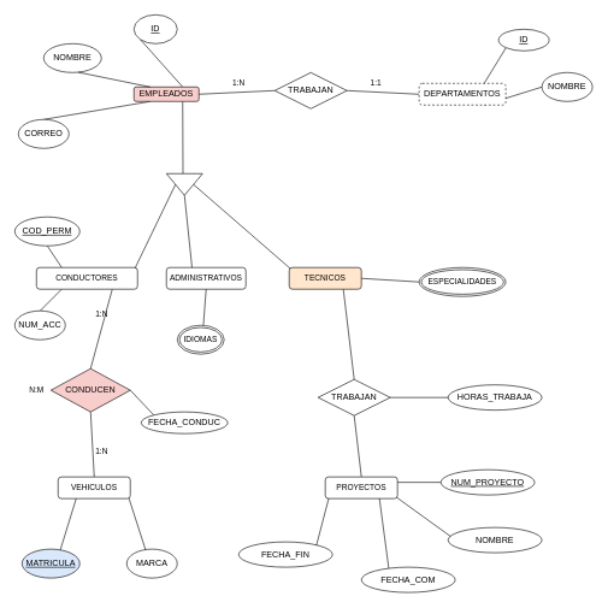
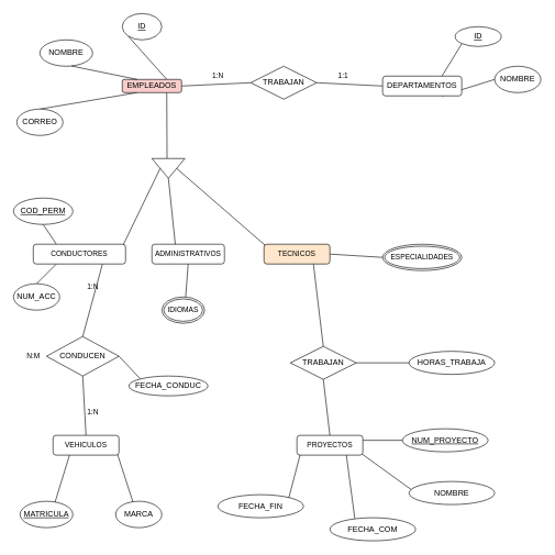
  <mxCell id="0" />
  <mxCell id="1" parent="0" />
  <mxCell id="2" style="edgeStyle=none;shape=connector;rounded=0;orthogonalLoop=1;jettySize=auto;html=1;exitX=1;exitY=0.5;exitDx=0;exitDy=0;entryX=0;entryY=0.5;entryDx=0;entryDy=0;labelBackgroundColor=default;strokeColor=default;align=center;verticalAlign=middle;fontFamily=Helvetica;fontSize=11;fontColor=default;startArrow=none;startFill=0;endArrow=none;endFill=0;" edge="1" parent="1" source="6" target="8"><mxGeometry relative="1" as="geometry" /></mxCell>
  <mxCell id="3" style="edgeStyle=none;shape=connector;rounded=0;orthogonalLoop=1;jettySize=auto;html=1;exitX=0.75;exitY=0;exitDx=0;exitDy=0;entryX=0;entryY=1;entryDx=0;entryDy=0;labelBackgroundColor=default;strokeColor=default;align=center;verticalAlign=middle;fontFamily=Helvetica;fontSize=11;fontColor=default;startArrow=none;startFill=0;endArrow=none;endFill=0;" edge="1" parent="1" source="6" target="15"><mxGeometry relative="1" as="geometry" /></mxCell>
  <mxCell id="4" style="edgeStyle=none;shape=connector;rounded=0;orthogonalLoop=1;jettySize=auto;html=1;exitX=0.25;exitY=1;exitDx=0;exitDy=0;entryX=0.5;entryY=0;entryDx=0;entryDy=0;labelBackgroundColor=default;strokeColor=default;align=center;verticalAlign=middle;fontFamily=Helvetica;fontSize=11;fontColor=default;startArrow=none;startFill=0;endArrow=none;endFill=0;" edge="1" parent="1" source="6" target="13"><mxGeometry relative="1" as="geometry" /></mxCell>
  <mxCell id="5" style="edgeStyle=none;shape=connector;rounded=0;orthogonalLoop=1;jettySize=auto;html=1;exitX=0.75;exitY=1;exitDx=0;exitDy=0;labelBackgroundColor=default;strokeColor=default;align=center;verticalAlign=middle;fontFamily=Helvetica;fontSize=11;fontColor=default;startArrow=none;startFill=0;endArrow=none;endFill=0;entryX=0.002;entryY=0.541;entryDx=0;entryDy=0;entryPerimeter=0;" edge="1" parent="1" source="6" target="22"><mxGeometry relative="1" as="geometry"><mxPoint x="260" y="210" as="targetPoint" /></mxGeometry></mxCell>
  <mxCell id="6" value="EMPLEADOS" style="rounded=1;whiteSpace=wrap;html=1;fillColor=#f8cecc;" vertex="1" parent="1"><mxGeometry x="185" y="120" width="90" height="20" as="geometry" /></mxCell>
  <mxCell id="7" style="edgeStyle=none;shape=connector;rounded=0;orthogonalLoop=1;jettySize=auto;html=1;exitX=1;exitY=0.5;exitDx=0;exitDy=0;entryX=0;entryY=0.5;entryDx=0;entryDy=0;labelBackgroundColor=default;strokeColor=default;align=center;verticalAlign=middle;fontFamily=Helvetica;fontSize=11;fontColor=default;startArrow=none;startFill=0;endArrow=none;endFill=0;" edge="1" parent="1" source="8" target="10"><mxGeometry relative="1" as="geometry" /></mxCell>
  <mxCell id="8" value="TRABAJAN" style="rhombus;whiteSpace=wrap;html=1;" vertex="1" parent="1"><mxGeometry x="380" y="100" width="100" height="50" as="geometry" /></mxCell>
  <mxCell id="9" style="rounded=0;orthogonalLoop=1;jettySize=auto;html=1;exitX=0.75;exitY=1;exitDx=0;exitDy=0;entryX=0;entryY=0.5;entryDx=0;entryDy=0;startArrow=none;startFill=0;endArrow=none;endFill=0;" edge="1" parent="1" source="10" target="14"><mxGeometry relative="1" as="geometry" /></mxCell>
- <mxCell id="10" value="DEPARTAMENTOS" style="rounded=1;whiteSpace=wrap;html=1;dashed=1;" vertex="1" parent="1"><mxGeometry x="580" y="115" width="120" height="30" as="geometry" /></mxCell>
+ <mxCell id="10" value="DEPARTAMENTOS" style="rounded=1;whiteSpace=wrap;html=1;" vertex="1" parent="1"><mxGeometry x="580" y="115" width="120" height="30" as="geometry" /></mxCell>
  <mxCell id="11" style="edgeStyle=none;shape=connector;rounded=0;orthogonalLoop=1;jettySize=auto;html=1;exitX=0;exitY=1;exitDx=0;exitDy=0;entryX=0.75;entryY=0;entryDx=0;entryDy=0;labelBackgroundColor=default;strokeColor=default;align=center;verticalAlign=middle;fontFamily=Helvetica;fontSize=11;fontColor=default;startArrow=none;startFill=0;endArrow=none;endFill=0;" edge="1" parent="1" source="12" target="10"><mxGeometry relative="1" as="geometry" /></mxCell>
  <mxCell id="12" value="&lt;u&gt;ID&lt;/u&gt;" style="ellipse;whiteSpace=wrap;html=1;" vertex="1" parent="1"><mxGeometry x="690" y="40" width="70" height="30" as="geometry" /></mxCell>
  <mxCell id="13" value="CORREO" style="ellipse;whiteSpace=wrap;html=1;" vertex="1" parent="1"><mxGeometry x="25" y="165" width="70" height="40" as="geometry" /></mxCell>
  <mxCell id="14" value="NOMBRE" style="ellipse;whiteSpace=wrap;html=1;" vertex="1" parent="1"><mxGeometry x="750" y="100" width="70" height="40" as="geometry" /></mxCell>
  <mxCell id="15" value="&lt;u&gt;ID&lt;/u&gt;" style="ellipse;whiteSpace=wrap;html=1;" vertex="1" parent="1"><mxGeometry x="185" y="20" width="60" height="40" as="geometry" /></mxCell>
  <mxCell id="16" value="NOMBRE" style="ellipse;whiteSpace=wrap;html=1;" vertex="1" parent="1"><mxGeometry x="60" y="60" width="80" height="40" as="geometry" /></mxCell>
  <mxCell id="17" style="edgeStyle=none;shape=connector;rounded=0;orthogonalLoop=1;jettySize=auto;html=1;exitX=1;exitY=0;exitDx=0;exitDy=0;labelBackgroundColor=default;strokeColor=default;align=center;verticalAlign=middle;fontFamily=Helvetica;fontSize=11;fontColor=default;startArrow=none;startFill=0;endArrow=none;endFill=0;" edge="1" parent="1" source="6" target="6"><mxGeometry relative="1" as="geometry" /></mxCell>
  <mxCell id="18" style="edgeStyle=none;shape=connector;rounded=0;orthogonalLoop=1;jettySize=auto;html=1;exitX=0.25;exitY=0;exitDx=0;exitDy=0;entryX=0.6;entryY=0.991;entryDx=0;entryDy=0;entryPerimeter=0;labelBackgroundColor=default;strokeColor=default;align=center;verticalAlign=middle;fontFamily=Helvetica;fontSize=11;fontColor=default;startArrow=none;startFill=0;endArrow=none;endFill=0;" edge="1" parent="1" source="6" target="16"><mxGeometry relative="1" as="geometry" /></mxCell>
  <mxCell id="19" value="1:1" style="text;html=1;align=center;verticalAlign=middle;resizable=0;points=[];autosize=1;strokeColor=none;fillColor=none;fontSize=11;fontFamily=Helvetica;fontColor=default;" vertex="1" parent="1"><mxGeometry x="500" y="100" width="40" height="30" as="geometry" /></mxCell>
  <mxCell id="20" value="1:N" style="text;html=1;align=center;verticalAlign=middle;resizable=0;points=[];autosize=1;strokeColor=none;fillColor=none;fontSize=11;fontFamily=Helvetica;fontColor=default;" vertex="1" parent="1"><mxGeometry x="310" y="100" width="40" height="30" as="geometry" /></mxCell>
  <mxCell id="21" style="edgeStyle=none;shape=connector;rounded=0;orthogonalLoop=1;jettySize=auto;html=1;exitX=0.5;exitY=0;exitDx=0;exitDy=0;entryX=0.013;entryY=0.041;entryDx=0;entryDy=0;labelBackgroundColor=default;strokeColor=default;align=center;verticalAlign=middle;fontFamily=Helvetica;fontSize=11;fontColor=default;startArrow=none;startFill=0;endArrow=none;endFill=0;entryPerimeter=0;" edge="1" parent="1" source="22" target="30"><mxGeometry relative="1" as="geometry" /></mxCell>
  <mxCell id="22" value="" style="triangle;whiteSpace=wrap;html=1;fontFamily=Helvetica;fontSize=11;fontColor=default;direction=south;" vertex="1" parent="1"><mxGeometry x="230" y="240" width="50" height="30" as="geometry" /></mxCell>
  <mxCell id="23" style="edgeStyle=none;shape=connector;rounded=0;orthogonalLoop=1;jettySize=auto;html=1;exitX=0.25;exitY=0;exitDx=0;exitDy=0;entryX=0.5;entryY=1;entryDx=0;entryDy=0;labelBackgroundColor=default;strokeColor=default;align=center;verticalAlign=middle;fontFamily=Helvetica;fontSize=11;fontColor=default;startArrow=none;startFill=0;endArrow=none;endFill=0;" edge="1" parent="1" source="26" target="32"><mxGeometry relative="1" as="geometry" /></mxCell>
  <mxCell id="24" style="edgeStyle=none;shape=connector;rounded=0;orthogonalLoop=1;jettySize=auto;html=1;exitX=0.25;exitY=1;exitDx=0;exitDy=0;entryX=0.5;entryY=0;entryDx=0;entryDy=0;labelBackgroundColor=default;strokeColor=default;align=center;verticalAlign=middle;fontFamily=Helvetica;fontSize=11;fontColor=default;startArrow=none;startFill=0;endArrow=none;endFill=0;" edge="1" parent="1" source="26" target="31"><mxGeometry relative="1" as="geometry" /></mxCell>
  <mxCell id="25" style="edgeStyle=none;shape=connector;rounded=0;orthogonalLoop=1;jettySize=auto;html=1;exitX=0.75;exitY=1;exitDx=0;exitDy=0;entryX=0.5;entryY=0;entryDx=0;entryDy=0;labelBackgroundColor=default;strokeColor=default;align=center;verticalAlign=middle;fontFamily=Helvetica;fontSize=11;fontColor=default;startArrow=none;startFill=0;endArrow=none;endFill=0;" edge="1" parent="1" source="26" target="37"><mxGeometry relative="1" as="geometry" /></mxCell>
  <mxCell id="26" value="CONDUCTORES" style="rounded=1;whiteSpace=wrap;html=1;fontFamily=Helvetica;fontSize=11;fontColor=default;" vertex="1" parent="1"><mxGeometry x="50" y="370" width="140" height="30" as="geometry" /></mxCell>
  <mxCell id="27" value="ADMINISTRATIVOS" style="rounded=1;whiteSpace=wrap;html=1;fontFamily=Helvetica;fontSize=11;fontColor=default;" vertex="1" parent="1"><mxGeometry x="230" y="370" width="110" height="30" as="geometry" /></mxCell>
  <mxCell id="28" style="edgeStyle=none;shape=connector;rounded=0;orthogonalLoop=1;jettySize=auto;html=1;exitX=1;exitY=0.5;exitDx=0;exitDy=0;entryX=0;entryY=0.5;entryDx=0;entryDy=0;labelBackgroundColor=default;strokeColor=default;align=center;verticalAlign=middle;fontFamily=Helvetica;fontSize=11;fontColor=default;startArrow=none;startFill=0;endArrow=none;endFill=0;" edge="1" parent="1" source="30" target="48"><mxGeometry relative="1" as="geometry" /></mxCell>
  <mxCell id="29" style="edgeStyle=none;shape=connector;rounded=0;orthogonalLoop=1;jettySize=auto;html=1;exitX=0.75;exitY=1;exitDx=0;exitDy=0;entryX=0.5;entryY=0;entryDx=0;entryDy=0;labelBackgroundColor=default;strokeColor=default;align=center;verticalAlign=middle;fontFamily=Helvetica;fontSize=11;fontColor=default;startArrow=none;startFill=0;endArrow=none;endFill=0;" edge="1" parent="1" source="30" target="53"><mxGeometry relative="1" as="geometry" /></mxCell>
  <mxCell id="30" value="TECNICOS" style="rounded=1;whiteSpace=wrap;html=1;fontFamily=Helvetica;fontSize=11;fontColor=default;fillColor=#ffe6cc;" vertex="1" parent="1"><mxGeometry x="400" y="370" width="100" height="30" as="geometry" /></mxCell>
  <mxCell id="31" value="NUM_ACC" style="ellipse;whiteSpace=wrap;html=1;" vertex="1" parent="1"><mxGeometry y="430" width="70" height="40" as="geometry" x="20" /></mxCell>
  <mxCell id="32" value="&lt;u&gt;COD_PERM&lt;/u&gt;" style="ellipse;whiteSpace=wrap;html=1;" vertex="1" parent="1"><mxGeometry y="300" width="90" height="40" as="geometry" x="20" /></mxCell>
  <mxCell id="33" style="edgeStyle=none;shape=connector;rounded=0;orthogonalLoop=1;jettySize=auto;html=1;exitX=1;exitY=0.5;exitDx=0;exitDy=0;entryX=0.322;entryY=0;entryDx=0;entryDy=0;entryPerimeter=0;labelBackgroundColor=default;strokeColor=default;align=center;verticalAlign=middle;fontFamily=Helvetica;fontSize=11;fontColor=default;startArrow=none;startFill=0;endArrow=none;endFill=0;" edge="1" parent="1" source="22" target="27"><mxGeometry relative="1" as="geometry" /></mxCell>
  <mxCell id="34" style="edgeStyle=none;shape=connector;rounded=0;orthogonalLoop=1;jettySize=auto;html=1;exitX=0.5;exitY=1;exitDx=0;exitDy=0;entryX=0.975;entryY=0.033;entryDx=0;entryDy=0;entryPerimeter=0;labelBackgroundColor=default;strokeColor=default;align=center;verticalAlign=middle;fontFamily=Helvetica;fontSize=11;fontColor=default;startArrow=none;startFill=0;endArrow=none;endFill=0;" edge="1" parent="1" source="22" target="26"><mxGeometry relative="1" as="geometry" /></mxCell>
  <mxCell id="35" style="edgeStyle=none;shape=connector;rounded=0;orthogonalLoop=1;jettySize=auto;html=1;exitX=0.5;exitY=1;exitDx=0;exitDy=0;entryX=0.5;entryY=0;entryDx=0;entryDy=0;labelBackgroundColor=default;strokeColor=default;align=center;verticalAlign=middle;fontFamily=Helvetica;fontSize=11;fontColor=default;startArrow=none;startFill=0;endArrow=none;endFill=0;" edge="1" parent="1" source="37" target="38"><mxGeometry relative="1" as="geometry" /></mxCell>
  <mxCell id="36" style="edgeStyle=none;shape=connector;rounded=0;orthogonalLoop=1;jettySize=auto;html=1;exitX=1;exitY=0.5;exitDx=0;exitDy=0;entryX=0;entryY=0;entryDx=0;entryDy=0;labelBackgroundColor=default;strokeColor=default;align=center;verticalAlign=middle;fontFamily=Helvetica;fontSize=11;fontColor=default;startArrow=none;startFill=0;endArrow=none;endFill=0;" edge="1" parent="1" source="37" target="46"><mxGeometry relative="1" as="geometry" /></mxCell>
- <mxCell id="37" value="CONDUCEN" style="rhombus;whiteSpace=wrap;html=1;fillColor=#f8cecc;" vertex="1" parent="1"><mxGeometry x="70" y="510" width="110" height="60" as="geometry" /></mxCell>
+ <mxCell id="37" value="CONDUCEN" style="rhombus;whiteSpace=wrap;html=1;" vertex="1" parent="1"><mxGeometry x="70" y="510" width="110" height="60" as="geometry" /></mxCell>
  <mxCell id="38" value="VEHICULOS" style="rounded=1;whiteSpace=wrap;html=1;fontFamily=Helvetica;fontSize=11;fontColor=default;" vertex="1" parent="1"><mxGeometry x="80" y="660" width="100" height="30" as="geometry" /></mxCell>
  <mxCell id="39" value="MARCA" style="ellipse;whiteSpace=wrap;html=1;" vertex="1" parent="1"><mxGeometry x="175" y="760" width="70" height="40" as="geometry" /></mxCell>
- <mxCell id="40" value="&lt;u&gt;MATRICULA&lt;/u&gt;" style="ellipse;whiteSpace=wrap;html=1;fillColor=#dae8fc;" vertex="1" parent="1"><mxGeometry x="30" y="760" width="80" height="40" as="geometry" /></mxCell>
+ <mxCell id="40" value="&lt;u&gt;MATRICULA&lt;/u&gt;" style="ellipse;whiteSpace=wrap;html=1;" vertex="1" parent="1"><mxGeometry x="30" y="760" width="80" height="40" as="geometry" /></mxCell>
  <mxCell id="41" style="edgeStyle=none;shape=connector;rounded=0;orthogonalLoop=1;jettySize=auto;html=1;exitX=0.25;exitY=1;exitDx=0;exitDy=0;entryX=0.664;entryY=0.026;entryDx=0;entryDy=0;entryPerimeter=0;labelBackgroundColor=default;strokeColor=default;align=center;verticalAlign=middle;fontFamily=Helvetica;fontSize=11;fontColor=default;startArrow=none;startFill=0;endArrow=none;endFill=0;" edge="1" parent="1" source="38" target="40"><mxGeometry relative="1" as="geometry" /></mxCell>
  <mxCell id="42" style="edgeStyle=none;shape=connector;rounded=0;orthogonalLoop=1;jettySize=auto;html=1;entryX=0.373;entryY=0.024;entryDx=0;entryDy=0;entryPerimeter=0;labelBackgroundColor=default;strokeColor=default;align=center;verticalAlign=middle;fontFamily=Helvetica;fontSize=11;fontColor=default;startArrow=none;startFill=0;endArrow=none;endFill=0;exitX=0.98;exitY=0.978;exitDx=0;exitDy=0;exitPerimeter=0;" edge="1" parent="1" source="38" target="39"><mxGeometry relative="1" as="geometry"><mxPoint x="190" y="690" as="sourcePoint" /></mxGeometry></mxCell>
  <mxCell id="43" value="1:N" style="text;html=1;align=center;verticalAlign=middle;resizable=0;points=[];autosize=1;strokeColor=none;fillColor=none;fontSize=11;fontFamily=Helvetica;fontColor=default;" vertex="1" parent="1"><mxGeometry x="120" y="420" width="40" height="30" as="geometry" /></mxCell>
  <mxCell id="44" value="1:N" style="text;html=1;align=center;verticalAlign=middle;resizable=0;points=[];autosize=1;strokeColor=none;fillColor=none;fontSize=11;fontFamily=Helvetica;fontColor=default;" vertex="1" parent="1"><mxGeometry x="120" y="610" width="40" height="30" as="geometry" /></mxCell>
  <mxCell id="45" value="N:M" style="text;html=1;align=center;verticalAlign=middle;resizable=0;points=[];autosize=1;strokeColor=none;fillColor=none;fontSize=11;fontFamily=Helvetica;fontColor=default;" vertex="1" parent="1"><mxGeometry x="30" y="525" width="40" height="30" as="geometry" /></mxCell>
  <mxCell id="46" value="FECHA_CONDUC" style="ellipse;whiteSpace=wrap;html=1;" vertex="1" parent="1"><mxGeometry x="195" y="570" width="120" height="30" as="geometry" /></mxCell>
  <mxCell id="47" value="IDIOMAS" style="ellipse;shape=doubleEllipse;margin=3;whiteSpace=wrap;html=1;align=center;fontFamily=Helvetica;fontSize=11;fontColor=default;" vertex="1" parent="1"><mxGeometry x="245" y="450" width="65" height="40" as="geometry" /></mxCell>
  <mxCell id="48" value="ESPECIALIDADES" style="ellipse;shape=doubleEllipse;margin=3;whiteSpace=wrap;html=1;align=center;fontFamily=Helvetica;fontSize=11;fontColor=default;" vertex="1" parent="1"><mxGeometry x="580" y="370" width="120" height="40" as="geometry" /></mxCell>
  <mxCell id="49" style="edgeStyle=none;shape=connector;rounded=0;orthogonalLoop=1;jettySize=auto;html=1;exitX=1;exitY=0.5;exitDx=0;exitDy=0;labelBackgroundColor=default;strokeColor=default;align=center;verticalAlign=middle;fontFamily=Helvetica;fontSize=11;fontColor=default;startArrow=none;startFill=0;endArrow=none;endFill=0;" edge="1" parent="1" source="47" target="47"><mxGeometry relative="1" as="geometry" /></mxCell>
  <mxCell id="50" style="edgeStyle=none;shape=connector;rounded=0;orthogonalLoop=1;jettySize=auto;html=1;exitX=0.5;exitY=1;exitDx=0;exitDy=0;entryX=0.557;entryY=-0.004;entryDx=0;entryDy=0;entryPerimeter=0;labelBackgroundColor=default;strokeColor=default;align=center;verticalAlign=middle;fontFamily=Helvetica;fontSize=11;fontColor=default;startArrow=none;startFill=0;endArrow=none;endFill=0;" edge="1" parent="1" source="27" target="47"><mxGeometry relative="1" as="geometry" /></mxCell>
  <mxCell id="51" style="edgeStyle=none;shape=connector;rounded=0;orthogonalLoop=1;jettySize=auto;html=1;exitX=1;exitY=0.5;exitDx=0;exitDy=0;entryX=0;entryY=0.5;entryDx=0;entryDy=0;labelBackgroundColor=default;strokeColor=default;align=center;verticalAlign=middle;fontFamily=Helvetica;fontSize=11;fontColor=default;startArrow=none;startFill=0;endArrow=none;endFill=0;" edge="1" parent="1" source="53" target="54"><mxGeometry relative="1" as="geometry" /></mxCell>
  <mxCell id="52" style="edgeStyle=none;shape=connector;rounded=0;orthogonalLoop=1;jettySize=auto;html=1;exitX=0.5;exitY=1;exitDx=0;exitDy=0;entryX=0.5;entryY=0;entryDx=0;entryDy=0;labelBackgroundColor=default;strokeColor=default;align=center;verticalAlign=middle;fontFamily=Helvetica;fontSize=11;fontColor=default;startArrow=none;startFill=0;endArrow=none;endFill=0;" edge="1" parent="1" source="53" target="56"><mxGeometry relative="1" as="geometry" /></mxCell>
  <mxCell id="53" value="TRABAJAN" style="rhombus;whiteSpace=wrap;html=1;" vertex="1" parent="1"><mxGeometry x="440" y="525" width="100" height="50" as="geometry" /></mxCell>
  <mxCell id="54" value="HORAS_TRABAJA" style="ellipse;whiteSpace=wrap;html=1;" vertex="1" parent="1"><mxGeometry x="620" y="532.5" width="130" height="35" as="geometry" /></mxCell>
  <mxCell id="55" style="edgeStyle=none;shape=connector;rounded=0;orthogonalLoop=1;jettySize=auto;html=1;exitX=1;exitY=0.25;exitDx=0;exitDy=0;entryX=0;entryY=0.5;entryDx=0;entryDy=0;labelBackgroundColor=default;strokeColor=default;align=center;verticalAlign=middle;fontFamily=Helvetica;fontSize=11;fontColor=default;startArrow=none;startFill=0;endArrow=none;endFill=0;" edge="1" parent="1" source="56" target="57"><mxGeometry relative="1" as="geometry" /></mxCell>
  <mxCell id="56" value="PROYECTOS" style="rounded=1;whiteSpace=wrap;html=1;fontFamily=Helvetica;fontSize=11;fontColor=default;" vertex="1" parent="1"><mxGeometry x="450" y="660" width="100" height="30" as="geometry" /></mxCell>
  <mxCell id="57" value="&lt;u&gt;NUM_PROYECTO&lt;/u&gt;" style="ellipse;whiteSpace=wrap;html=1;" vertex="1" parent="1"><mxGeometry x="610" y="650" width="130" height="35" as="geometry" /></mxCell>
  <mxCell id="58" value="NOMBRE" style="ellipse;whiteSpace=wrap;html=1;" vertex="1" parent="1"><mxGeometry x="620" y="730" width="130" height="35" as="geometry" /></mxCell>
  <mxCell id="59" value="FECHA_COM" style="ellipse;whiteSpace=wrap;html=1;" vertex="1" parent="1"><mxGeometry x="500" y="785" width="130" height="35" as="geometry" /></mxCell>
  <mxCell id="60" value="FECHA_FIN" style="ellipse;whiteSpace=wrap;html=1;" vertex="1" parent="1"><mxGeometry x="330" y="750" width="130" height="35" as="geometry" /></mxCell>
  <mxCell id="61" style="edgeStyle=none;shape=connector;rounded=0;orthogonalLoop=1;jettySize=auto;html=1;exitX=0.989;exitY=0.947;exitDx=0;exitDy=0;entryX=0.027;entryY=0.354;entryDx=0;entryDy=0;entryPerimeter=0;labelBackgroundColor=default;strokeColor=default;align=center;verticalAlign=middle;fontFamily=Helvetica;fontSize=11;fontColor=default;startArrow=none;startFill=0;endArrow=none;endFill=0;exitPerimeter=0;" edge="1" parent="1" source="56" target="58"><mxGeometry relative="1" as="geometry" /></mxCell>
  <mxCell id="62" style="edgeStyle=none;shape=connector;rounded=0;orthogonalLoop=1;jettySize=auto;html=1;exitX=0.75;exitY=1;exitDx=0;exitDy=0;entryX=0.291;entryY=0.037;entryDx=0;entryDy=0;entryPerimeter=0;labelBackgroundColor=default;strokeColor=default;align=center;verticalAlign=middle;fontFamily=Helvetica;fontSize=11;fontColor=default;startArrow=none;startFill=0;endArrow=none;endFill=0;" edge="1" parent="1" source="56" target="59"><mxGeometry relative="1" as="geometry" /></mxCell>
  <mxCell id="63" style="edgeStyle=none;shape=connector;rounded=0;orthogonalLoop=1;jettySize=auto;html=1;exitX=0.047;exitY=0.996;exitDx=0;exitDy=0;entryX=0.829;entryY=0.132;entryDx=0;entryDy=0;entryPerimeter=0;labelBackgroundColor=default;strokeColor=default;align=center;verticalAlign=middle;fontFamily=Helvetica;fontSize=11;fontColor=default;startArrow=none;startFill=0;endArrow=none;endFill=0;exitPerimeter=0;" edge="1" parent="1" source="56" target="60"><mxGeometry relative="1" as="geometry" /></mxCell>
